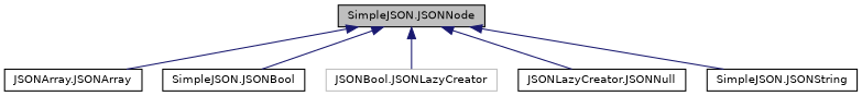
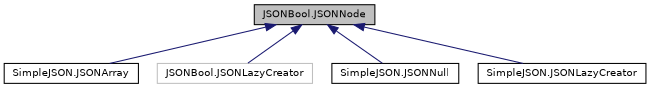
  digraph {
    rankdir=TB
    node [color=black fillcolor=white fontname=Helvetica fontsize=10 shape=record style=filled]
    edge [color=midnightblue dir=back fontname=Helvetica fontsize=10 labelfontname=Helvetica labelfontsize=10 style=solid]
-   n1 [fillcolor=grey75 fontcolor=black height=0.2 label="SimpleJSON.JSONNode" width=0.4]
-   n2 [height=0.2 label="JSONArray.JSONArray" width=0.4]
-   n3 [height=0.2 label="SimpleJSON.JSONBool" width=0.4]
+   n1 [fillcolor=grey75 fontcolor=black height=0.2 label="JSONBool.JSONNode" width=0.4]
+   n2 [height=0.2 label="SimpleJSON.JSONArray" width=0.4]
    n4 [color=grey75 height=0.2 label="JSONBool.JSONLazyCreator" width=0.4]
-   n5 [height=0.2 label="JSONLazyCreator.JSONNull" width=0.4]
-   n6 [height=0.2 label="SimpleJSON.JSONString" width=0.4]
+   n5 [height=0.2 label="SimpleJSON.JSONNull" width=0.4]
+   n6 [height=0.2 label="SimpleJSON.JSONLazyCreator" width=0.4]
    n1 -> n2
-   n1 -> n3
    n1 -> n4
    n1 -> n5
    n1 -> n6
  }
